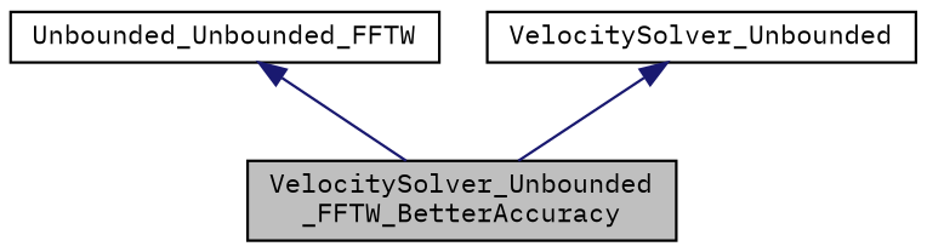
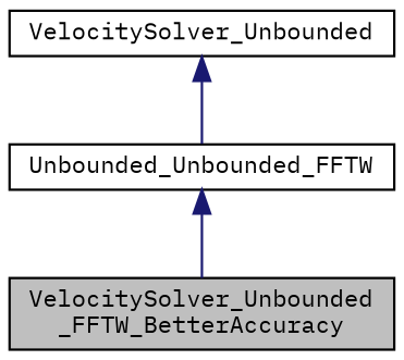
  digraph {
    fontname="IBM Plex Mono"
    node [color=black fillcolor=white fontname="IBM Plex Mono" fontsize=10 shape=record style=filled]
    edge [color=midnightblue dir=back fontname="IBM Plex Mono" fontsize=10 labelfontname=Helvetica labelfontsize=10 style=solid]
    n1 [fillcolor=grey75 fontcolor=black height=0.2 label="VelocitySolver_Unbounded\l_FFTW_BetterAccuracy" width=0.4]
    n2 [height=0.2 label=Unbounded_Unbounded_FFTW width=0.4]
    n3 [height=0.2 label=VelocitySolver_Unbounded width=0.4]
    n2 -> n1
-   n3 -> n1
+   n3 -> n2
  }
